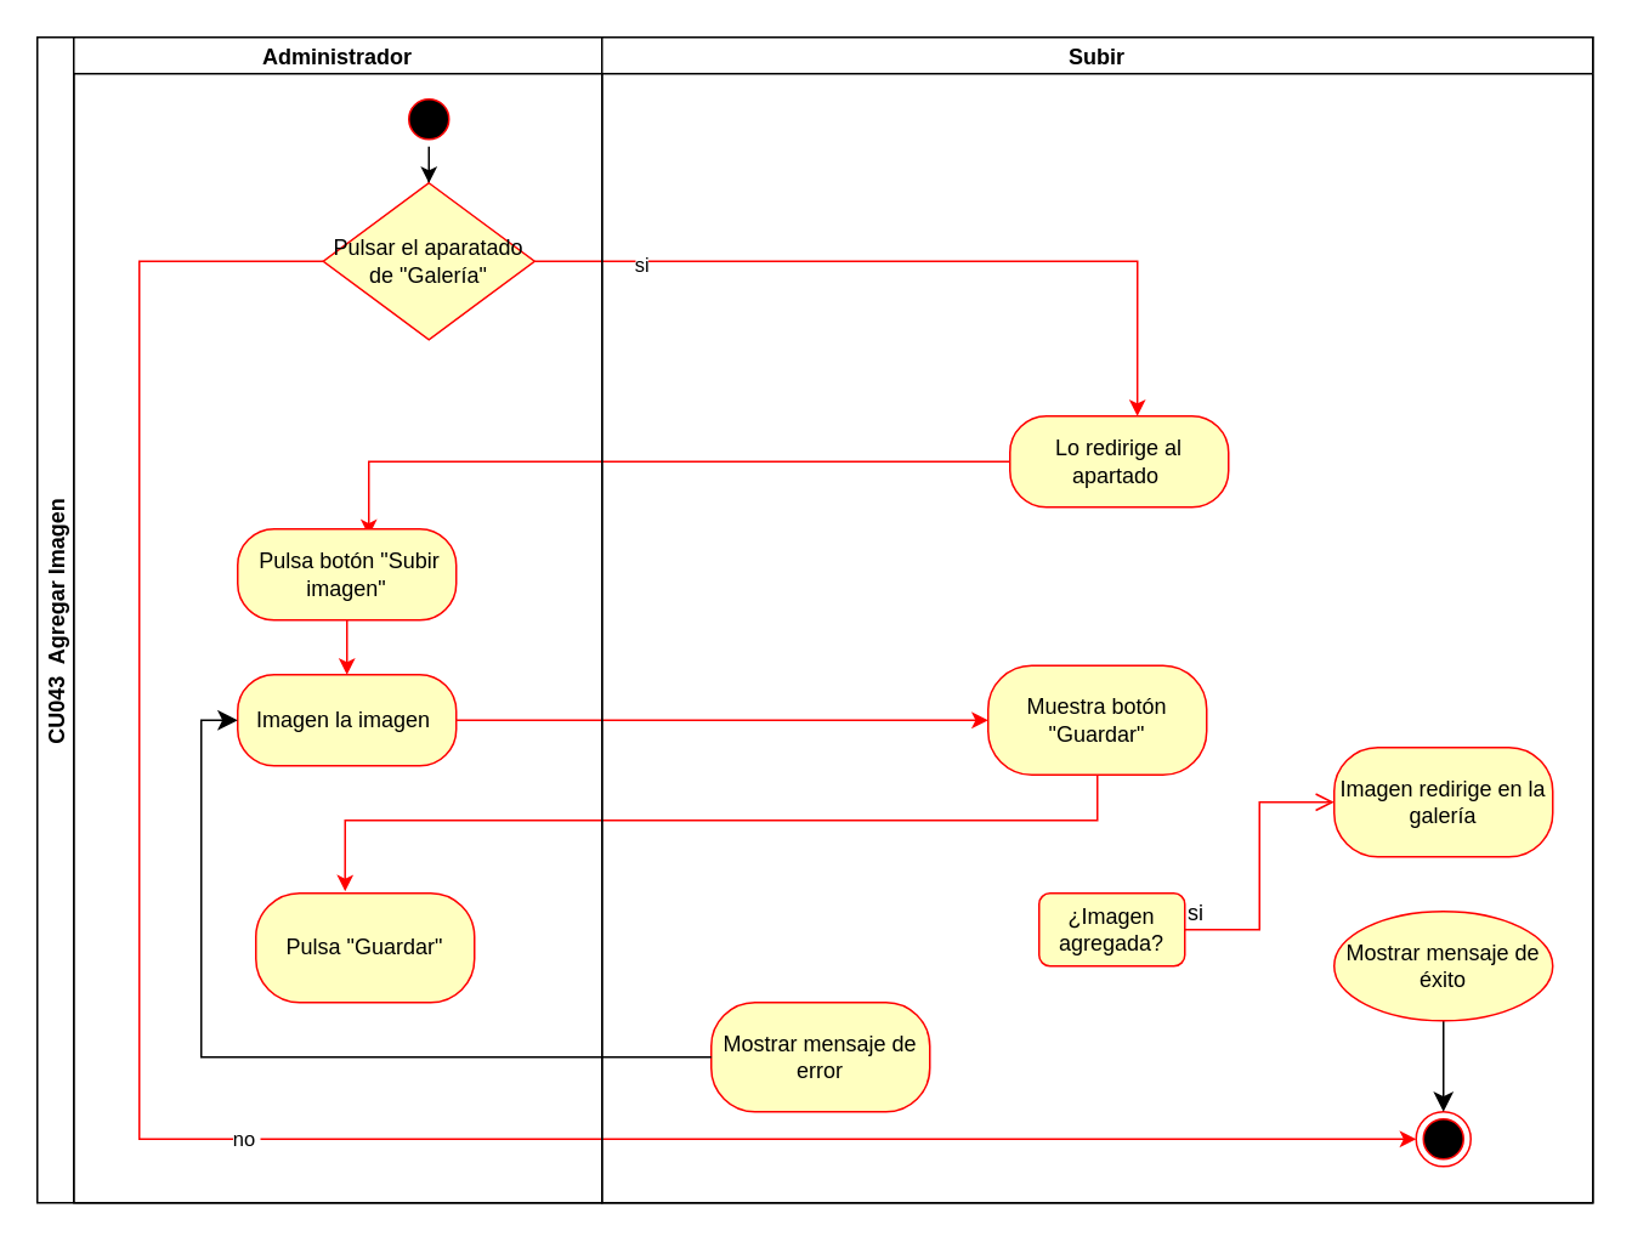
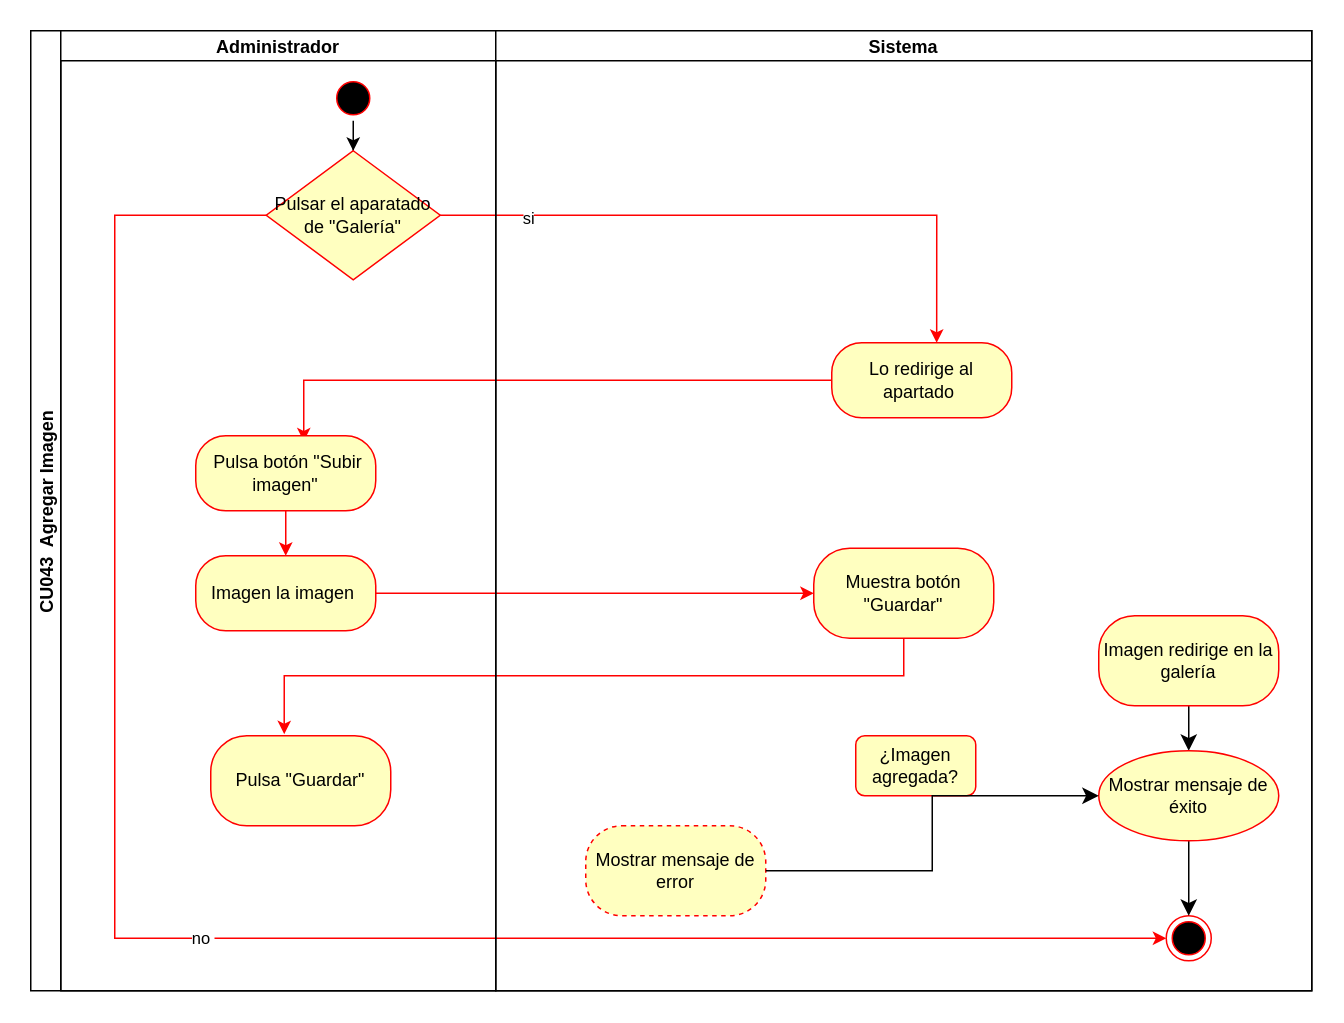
  <mxCell id="0" />
  <mxCell id="1" parent="0" />
  <mxCell id="2" value="CU043  Agregar Imagen" style="swimlane;childLayout=stackLayout;resizeParent=1;resizeParentMax=0;startSize=20;horizontal=0;horizontalStack=1;" vertex="1" parent="1"><mxGeometry x="20" y="20" width="854" height="640" as="geometry"><mxRectangle x="200" y="80" width="40" height="50" as="alternateBounds" /></mxGeometry></mxCell>
  <mxCell id="3" style="edgeStyle=orthogonalEdgeStyle;rounded=0;orthogonalLoop=1;jettySize=auto;html=1;exitX=1;exitY=0.5;exitDx=0;exitDy=0;strokeColor=light-dark(#ff0000, #ededed);entryX=0.583;entryY=0;entryDx=0;entryDy=0;entryPerimeter=0;" edge="1" parent="2" source="12" target="19"><mxGeometry relative="1" as="geometry"><mxPoint x="392" y="220" as="sourcePoint" /></mxGeometry></mxCell>
  <mxCell id="4" value="si" style="edgeLabel;html=1;align=center;verticalAlign=middle;resizable=0;points=[];" vertex="1" connectable="0" parent="3"><mxGeometry x="-0.72" y="-1" relative="1" as="geometry"><mxPoint as="offset" /></mxGeometry></mxCell>
  <mxCell id="5" value="no&amp;nbsp;" style="edgeStyle=orthogonalEdgeStyle;rounded=0;orthogonalLoop=1;jettySize=auto;html=1;entryX=0;entryY=0.5;entryDx=0;entryDy=0;fillColor=#FF0000;strokeColor=light-dark(#ff0000, #ededed);exitX=0;exitY=0.5;exitDx=0;exitDy=0;" edge="1" parent="2" source="12" target="18"><mxGeometry relative="1" as="geometry"><mxPoint x="790" y="890" as="targetPoint" /><Array as="points"><mxPoint x="56" y="123" /><mxPoint x="56" y="605" /></Array></mxGeometry></mxCell>
  <mxCell id="6" style="edgeStyle=orthogonalEdgeStyle;rounded=0;orthogonalLoop=1;jettySize=auto;html=1;entryX=0.6;entryY=0.076;entryDx=0;entryDy=0;entryPerimeter=0;strokeColor=#FF0000;" edge="1" parent="2" source="19" target="14"><mxGeometry relative="1" as="geometry"><mxPoint x="574.4" y="328.75" as="targetPoint" /></mxGeometry></mxCell>
  <mxCell id="7" style="edgeStyle=orthogonalEdgeStyle;rounded=0;orthogonalLoop=1;jettySize=auto;html=1;entryX=0;entryY=0.5;entryDx=0;entryDy=0;strokeColor=light-dark(#ff0000, #ededed);" edge="1" parent="2" source="15" target="20"><mxGeometry relative="1" as="geometry"><mxPoint x="510" y="375" as="targetPoint" /></mxGeometry></mxCell>
  <mxCell id="8" style="edgeStyle=orthogonalEdgeStyle;rounded=0;orthogonalLoop=1;jettySize=auto;html=1;entryX=0.408;entryY=-0.017;entryDx=0;entryDy=0;entryPerimeter=0;strokeColor=#FF0000;" edge="1" parent="2" source="20" target="16"><mxGeometry relative="1" as="geometry"><Array as="points"><mxPoint x="582" y="430" /><mxPoint x="169" y="430" /></Array></mxGeometry></mxCell>
  <mxCell id="9" value="Administrador" style="swimlane;startSize=20;" vertex="1" parent="2"><mxGeometry x="20" width="290" height="640" as="geometry" /></mxCell>
  <mxCell id="10" style="edgeStyle=orthogonalEdgeStyle;rounded=0;orthogonalLoop=1;jettySize=auto;html=1;entryX=0.5;entryY=0;entryDx=0;entryDy=0;" edge="1" parent="9" source="11" target="12"><mxGeometry relative="1" as="geometry" /></mxCell>
  <mxCell id="11" value="" style="ellipse;html=1;shape=startState;fillColor=#000000;strokeColor=#ff0000;fillStyle=auto;" vertex="1" parent="9"><mxGeometry x="180" y="30" width="30" height="30" as="geometry" /></mxCell>
  <mxCell id="12" value="Pulsar el aparatado de &quot;Galería&quot;" style="rhombus;whiteSpace=wrap;html=1;fontColor=#000000;fillColor=#ffffc0;strokeColor=#ff0000;" vertex="1" parent="9"><mxGeometry x="137" y="80" width="116" height="86" as="geometry" /></mxCell>
  <mxCell id="13" style="edgeStyle=orthogonalEdgeStyle;rounded=0;orthogonalLoop=1;jettySize=auto;html=1;entryX=0.5;entryY=0;entryDx=0;entryDy=0;strokeColor=#FF0000;" edge="1" parent="9" source="14" target="15"><mxGeometry relative="1" as="geometry" /></mxCell>
  <mxCell id="14" value="&amp;nbsp;Pulsa botón &quot;Subir imagen&quot;" style="rounded=1;whiteSpace=wrap;html=1;arcSize=40;fontColor=#000000;fillColor=#ffffc0;strokeColor=#ff0000;" vertex="1" parent="9"><mxGeometry x="90" y="270" width="120" height="50" as="geometry" /></mxCell>
  <mxCell id="15" value="Imagen la imagen&amp;nbsp;" style="rounded=1;whiteSpace=wrap;html=1;arcSize=40;fontColor=#000000;fillColor=#ffffc0;strokeColor=#ff0000;" vertex="1" parent="9"><mxGeometry x="90" y="350" width="120" height="50" as="geometry" /></mxCell>
  <mxCell id="16" value="Pulsa &quot;Guardar&quot;" style="rounded=1;whiteSpace=wrap;html=1;fillColor=#ffffc0;strokeColor=#ff0000;fontColor=#000000;arcSize=40;" vertex="1" parent="9"><mxGeometry x="100" y="470" width="120" height="60" as="geometry" /></mxCell>
- <mxCell id="17" value="Subir" style="swimlane;startSize=20;" vertex="1" parent="2"><mxGeometry x="310" width="544" height="640" as="geometry" /></mxCell>
+ <mxCell id="17" value="Sistema" style="swimlane;startSize=20;" vertex="1" parent="2"><mxGeometry x="310" width="544" height="640" as="geometry" /></mxCell>
  <mxCell id="18" value="" style="ellipse;html=1;shape=endState;fillColor=#000000;strokeColor=#ff0000;" vertex="1" parent="17"><mxGeometry x="447" y="590" width="30" height="30" as="geometry" /></mxCell>
  <mxCell id="19" value="Lo redirige al apartado&amp;nbsp;" style="rounded=1;whiteSpace=wrap;html=1;arcSize=40;fontColor=#000000;fillColor=#ffffc0;strokeColor=#ff0000;" vertex="1" parent="17"><mxGeometry x="224" y="208" width="120" height="50" as="geometry" /></mxCell>
  <mxCell id="20" value="Muestra botón &quot;Guardar&quot;" style="rounded=1;whiteSpace=wrap;html=1;fillColor=#ffffc0;strokeColor=#ff0000;fontColor=#000000;arcSize=40;" vertex="1" parent="17"><mxGeometry x="212" y="345" width="120" height="60" as="geometry" /></mxCell>
  <mxCell id="21" value="¿Imagen agregada?" style="whiteSpace=wrap;html=1;fontColor=#000000;fillColor=#ffffc0;strokeColor=#ff0000;rounded=1;" vertex="1" parent="17"><mxGeometry x="240" y="470" width="80" height="40" as="geometry" /></mxCell>
- <mxCell id="22" value="si" style="edgeStyle=orthogonalEdgeStyle;html=1;align=left;verticalAlign=bottom;endArrow=open;endSize=8;strokeColor=#ff0000;rounded=0;fontSize=12;entryX=0;entryY=0.5;entryDx=0;entryDy=0;" edge="1" parent="17" source="21" target="24"><mxGeometry x="-1" relative="1" as="geometry"><mxPoint x="420" y="490" as="targetPoint" /></mxGeometry></mxCell>
+ <mxCell id="23" style="edgeStyle=orthogonalEdgeStyle;rounded=0;orthogonalLoop=1;jettySize=auto;html=1;entryX=0.5;entryY=0;entryDx=0;entryDy=0;fontSize=12;startSize=8;endSize=8;" edge="1" parent="17" source="24" target="26"><mxGeometry relative="1" as="geometry" /></mxCell>
  <mxCell id="24" value="Imagen redirige en la galería" style="rounded=1;whiteSpace=wrap;html=1;fillColor=#ffffc0;strokeColor=#ff0000;fontColor=#000000;arcSize=40;" vertex="1" parent="17"><mxGeometry x="402" y="390" width="120" height="60" as="geometry" /></mxCell>
  <mxCell id="25" style="edgeStyle=orthogonalEdgeStyle;rounded=0;orthogonalLoop=1;jettySize=auto;html=1;entryX=0.5;entryY=0;entryDx=0;entryDy=0;fontSize=12;startSize=8;endSize=8;" edge="1" parent="17" source="26" target="18"><mxGeometry relative="1" as="geometry" /></mxCell>
  <mxCell id="26" value="Mostrar mensaje de éxito" style="ellipse;whiteSpace=wrap;html=1;fillColor=#ffffc0;strokeColor=#ff0000;fontColor=#000000;arcSize=40;" vertex="1" parent="17"><mxGeometry x="402" y="480" width="120" height="60" as="geometry" /></mxCell>
- <mxCell id="27" value="Mostrar mensaje de error" style="rounded=1;whiteSpace=wrap;html=1;fillColor=#ffffc0;strokeColor=#ff0000;fontColor=#000000;arcSize=40;" vertex="1" parent="17"><mxGeometry x="60" y="530" width="120" height="60" as="geometry" /></mxCell>
- <mxCell id="28" style="edgeStyle=orthogonalEdgeStyle;rounded=0;orthogonalLoop=1;jettySize=auto;html=1;entryX=0;entryY=0.5;entryDx=0;entryDy=0;fontSize=12;startSize=8;endSize=8;" edge="1" parent="2" source="27" target="15"><mxGeometry relative="1" as="geometry" /></mxCell>
+ <mxCell id="27" value="Mostrar mensaje de error" style="rounded=1;whiteSpace=wrap;html=1;fillColor=#ffffc0;strokeColor=#ff0000;fontColor=#000000;arcSize=40;dashed=1;" vertex="1" parent="17"><mxGeometry x="60" y="530" width="120" height="60" as="geometry" /></mxCell>
+ <mxCell id="28" style="edgeStyle=orthogonalEdgeStyle;rounded=0;orthogonalLoop=1;jettySize=auto;html=1;fontSize=12;startSize=8;endSize=8;" edge="1" parent="2" source="27" target="26"><mxGeometry relative="1" as="geometry" /></mxCell>
